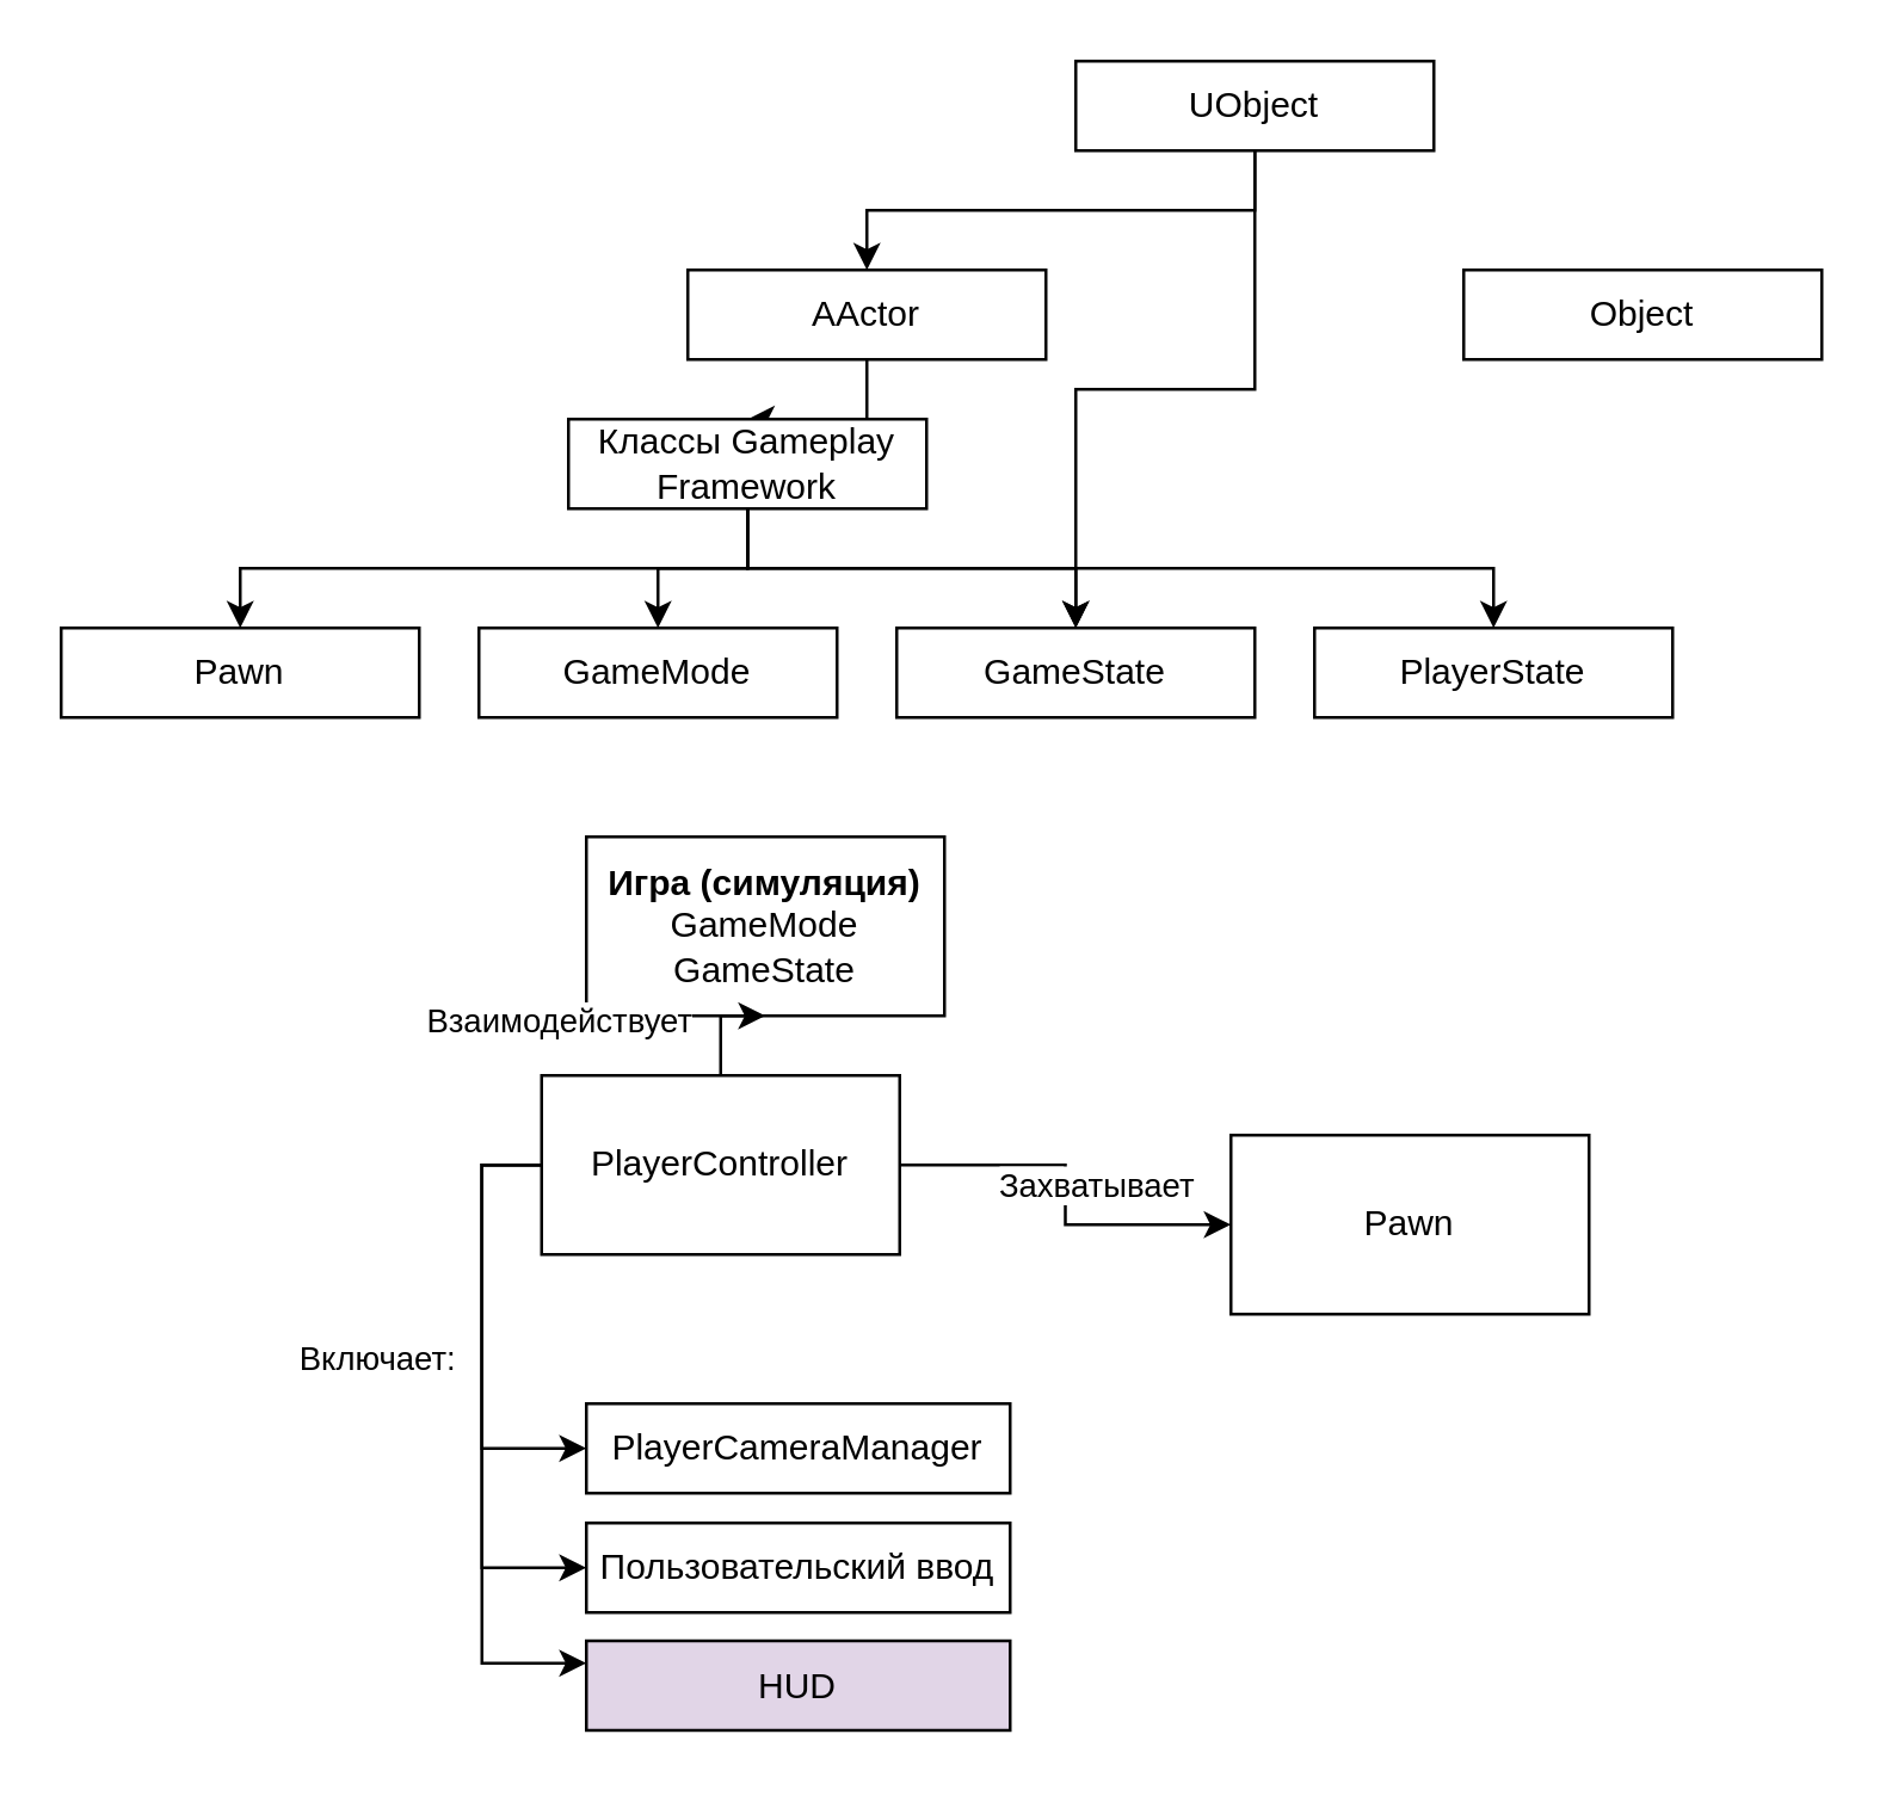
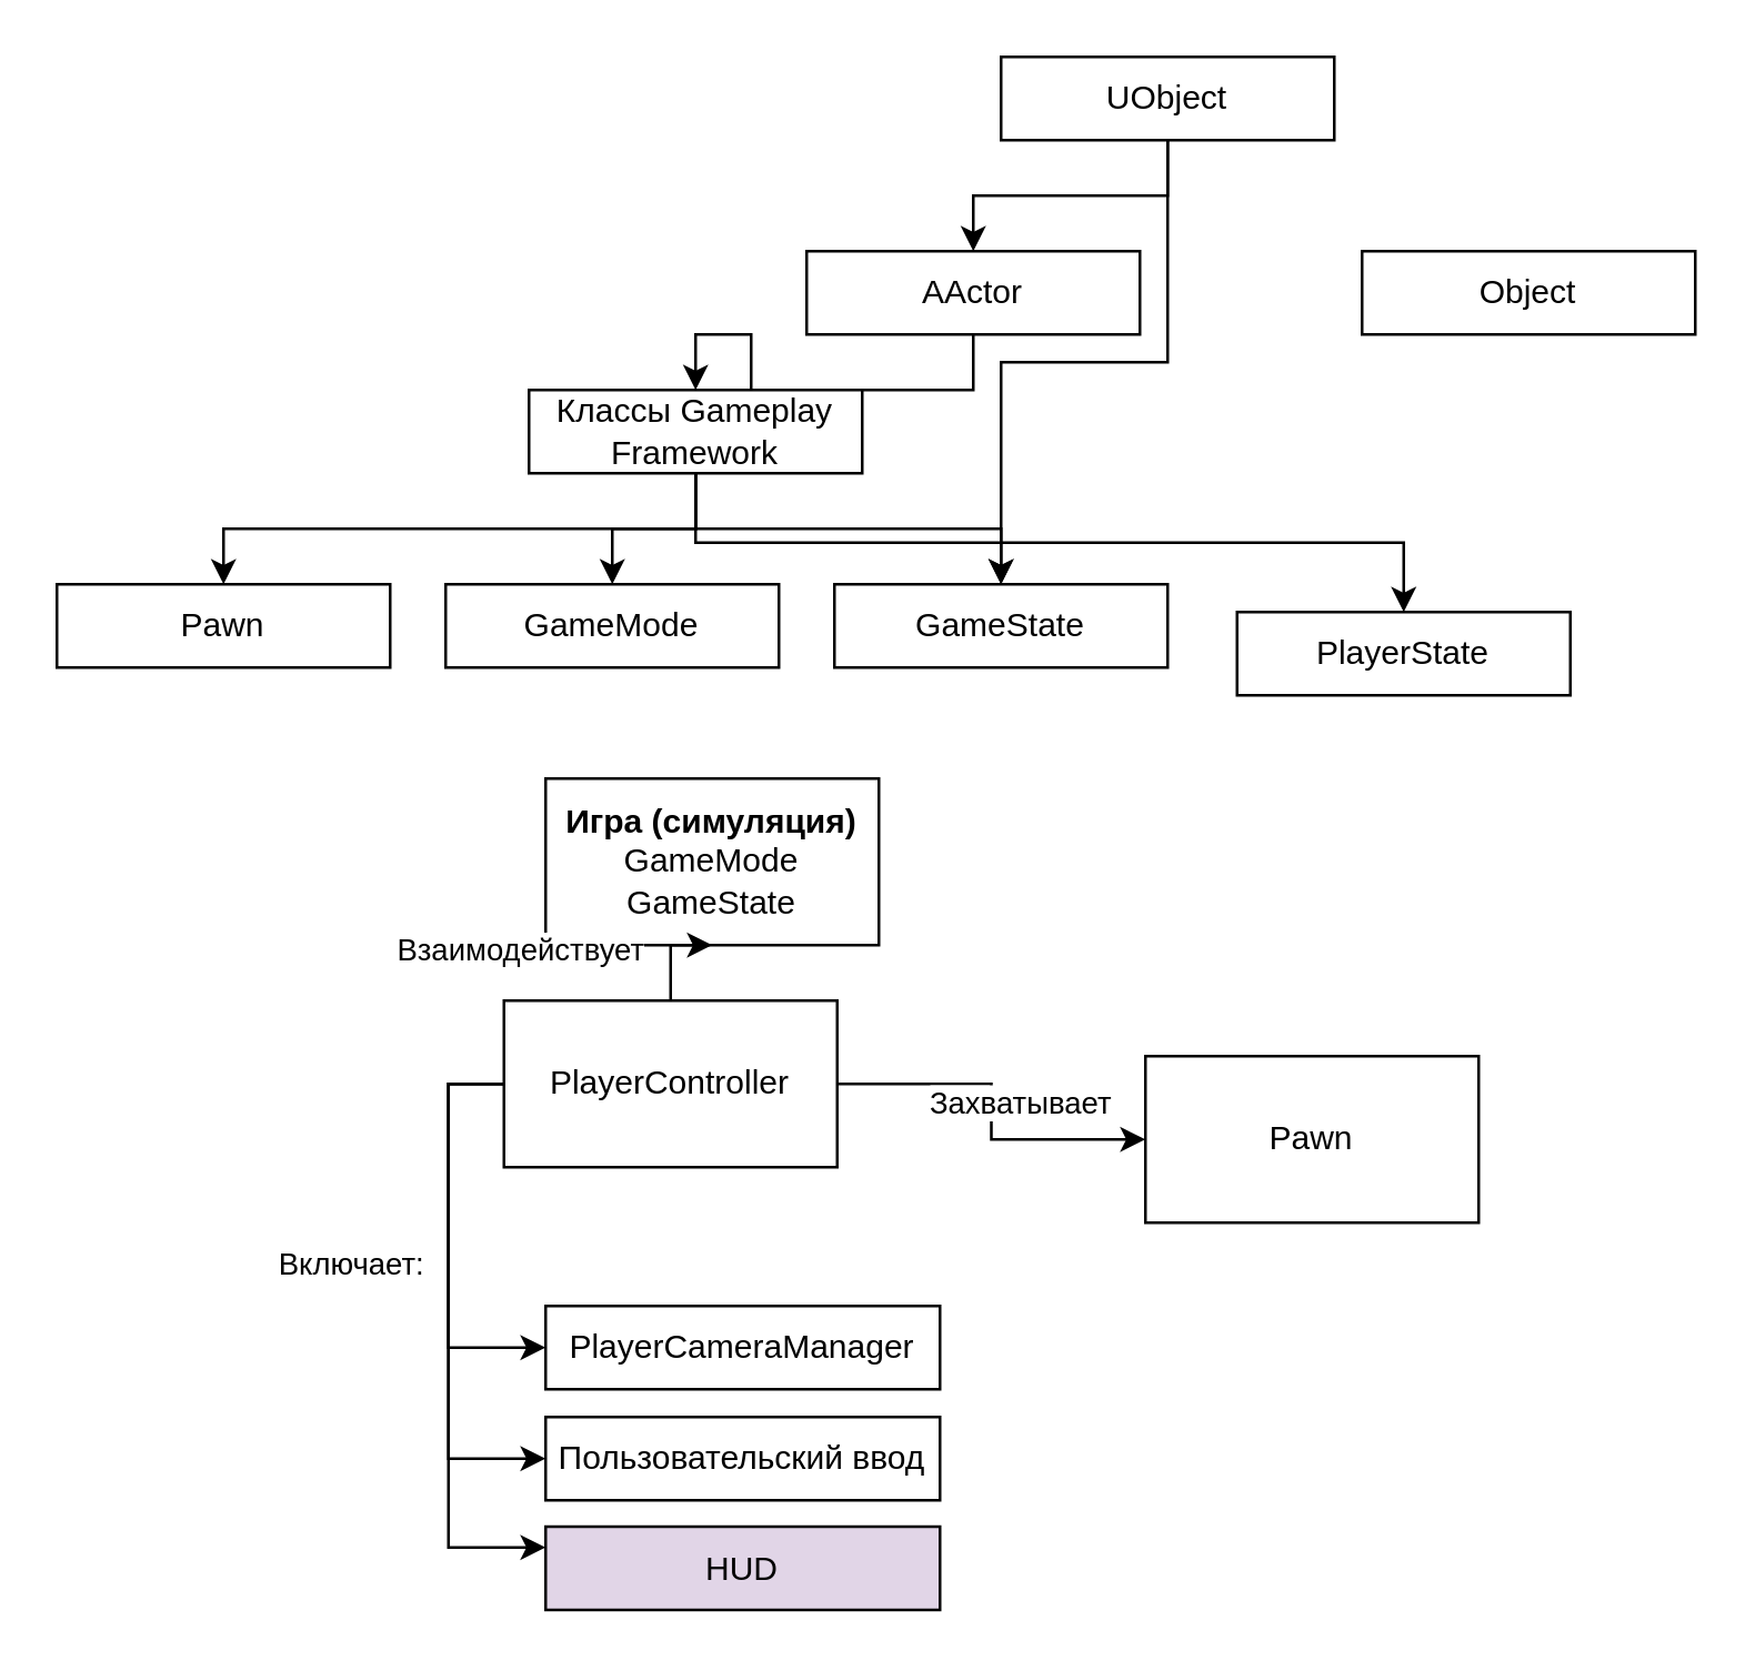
  <mxCell id="0" />
  <mxCell id="1" parent="0" />
  <mxCell id="2" style="edgeStyle=orthogonalEdgeStyle;rounded=0;orthogonalLoop=1;jettySize=auto;html=1;exitX=0.5;exitY=1;exitDx=0;exitDy=0;" edge="1" parent="1" source="4" target="7"><mxGeometry relative="1" as="geometry" /></mxCell>
  <mxCell id="3" style="edgeStyle=orthogonalEdgeStyle;rounded=0;orthogonalLoop=1;jettySize=auto;html=1;exitX=0.5;exitY=1;exitDx=0;exitDy=0;" edge="1" parent="1" source="4" target="14"><mxGeometry relative="1" as="geometry" /></mxCell>
  <mxCell id="4" value="UObject" style="rounded=0;whiteSpace=wrap;html=1;" vertex="1" parent="1"><mxGeometry x="360" y="20" width="120" height="30" as="geometry" /></mxCell>
  <mxCell id="5" value="Object" style="rounded=0;whiteSpace=wrap;html=1;" vertex="1" parent="1"><mxGeometry x="490" y="90" width="120" height="30" as="geometry" /></mxCell>
  <mxCell id="6" style="edgeStyle=orthogonalEdgeStyle;rounded=0;orthogonalLoop=1;jettySize=auto;html=1;exitX=0.5;exitY=1;exitDx=0;exitDy=0;" edge="1" parent="1" source="7" target="12"><mxGeometry relative="1" as="geometry" /></mxCell>
- <mxCell id="7" value="AActor" style="rounded=0;whiteSpace=wrap;html=1;" vertex="1" parent="1"><mxGeometry x="230" y="90" width="120" height="30" as="geometry" /></mxCell>
+ <mxCell id="7" value="AActor" style="rounded=0;whiteSpace=wrap;html=1;" vertex="1" parent="1"><mxGeometry x="290" y="90" width="120" height="30" as="geometry" /></mxCell>
  <mxCell id="8" style="edgeStyle=orthogonalEdgeStyle;rounded=0;orthogonalLoop=1;jettySize=auto;html=1;exitX=0.5;exitY=1;exitDx=0;exitDy=0;" edge="1" parent="1" source="12" target="13"><mxGeometry relative="1" as="geometry" /></mxCell>
  <mxCell id="9" style="edgeStyle=orthogonalEdgeStyle;rounded=0;orthogonalLoop=1;jettySize=auto;html=1;exitX=0.5;exitY=1;exitDx=0;exitDy=0;" edge="1" parent="1" source="12" target="14"><mxGeometry relative="1" as="geometry" /></mxCell>
  <mxCell id="10" style="edgeStyle=orthogonalEdgeStyle;rounded=0;orthogonalLoop=1;jettySize=auto;html=1;exitX=0.5;exitY=1;exitDx=0;exitDy=0;" edge="1" parent="1" source="12" target="16"><mxGeometry relative="1" as="geometry" /></mxCell>
  <mxCell id="11" style="edgeStyle=orthogonalEdgeStyle;rounded=0;orthogonalLoop=1;jettySize=auto;html=1;exitX=0.5;exitY=1;exitDx=0;exitDy=0;" edge="1" parent="1" source="12" target="15"><mxGeometry relative="1" as="geometry" /></mxCell>
  <mxCell id="12" value="Классы Gameplay Framework" style="rounded=0;whiteSpace=wrap;html=1;" vertex="1" parent="1"><mxGeometry x="190" y="140" width="120" height="30" as="geometry" /></mxCell>
  <mxCell id="13" value="GameMode" style="rounded=0;whiteSpace=wrap;html=1;" vertex="1" parent="1"><mxGeometry x="160" y="210" width="120" height="30" as="geometry" /></mxCell>
  <mxCell id="14" value="GameState" style="rounded=0;whiteSpace=wrap;html=1;" vertex="1" parent="1"><mxGeometry x="300" y="210" width="120" height="30" as="geometry" /></mxCell>
- <mxCell id="15" value="PlayerState" style="rounded=0;whiteSpace=wrap;html=1;" vertex="1" parent="1"><mxGeometry x="440" y="210" width="120" height="30" as="geometry" /></mxCell>
+ <mxCell id="15" value="PlayerState" style="rounded=0;whiteSpace=wrap;html=1;" vertex="1" parent="1"><mxGeometry x="445" y="220" width="120" height="30" as="geometry" /></mxCell>
  <mxCell id="16" value="Pawn" style="rounded=0;whiteSpace=wrap;html=1;" vertex="1" parent="1"><mxGeometry x="20" y="210" width="120" height="30" as="geometry" /></mxCell>
  <mxCell id="17" value="&lt;b&gt;Игра (симуляция)&lt;/b&gt;&lt;br&gt;GameMode&lt;br&gt;GameState" style="rounded=0;whiteSpace=wrap;html=1;" vertex="1" parent="1"><mxGeometry x="196" y="280" width="120" height="60" as="geometry" /></mxCell>
  <mxCell id="18" value="Захватывает" style="edgeStyle=orthogonalEdgeStyle;rounded=0;orthogonalLoop=1;jettySize=auto;html=1;exitX=1;exitY=0.5;exitDx=0;exitDy=0;" edge="1" parent="1" source="24" target="25"><mxGeometry x="-0.053" y="10" relative="1" as="geometry"><mxPoint as="offset" /></mxGeometry></mxCell>
  <mxCell id="19" value="Взаимодействует" style="edgeStyle=orthogonalEdgeStyle;rounded=0;orthogonalLoop=1;jettySize=auto;html=1;exitX=0.5;exitY=0;exitDx=0;exitDy=0;" edge="1" parent="1" source="24" target="17"><mxGeometry y="54" relative="1" as="geometry"><mxPoint as="offset" /></mxGeometry></mxCell>
  <mxCell id="20" style="edgeStyle=orthogonalEdgeStyle;rounded=0;orthogonalLoop=1;jettySize=auto;html=1;exitX=0;exitY=0.5;exitDx=0;exitDy=0;entryX=0;entryY=0.25;entryDx=0;entryDy=0;" edge="1" parent="1" source="24" target="28"><mxGeometry relative="1" as="geometry" /></mxCell>
  <mxCell id="21" style="edgeStyle=orthogonalEdgeStyle;rounded=0;orthogonalLoop=1;jettySize=auto;html=1;exitX=0;exitY=0.5;exitDx=0;exitDy=0;entryX=0;entryY=0.5;entryDx=0;entryDy=0;" edge="1" parent="1" source="24" target="26"><mxGeometry relative="1" as="geometry" /></mxCell>
  <mxCell id="22" style="edgeStyle=orthogonalEdgeStyle;rounded=0;orthogonalLoop=1;jettySize=auto;html=1;exitX=0;exitY=0.5;exitDx=0;exitDy=0;entryX=0;entryY=0.5;entryDx=0;entryDy=0;" edge="1" parent="1" source="24" target="27"><mxGeometry relative="1" as="geometry" /></mxCell>
  <mxCell id="23" value="Включает:" style="edgeLabel;html=1;align=center;verticalAlign=middle;resizable=0;points=[];" vertex="1" connectable="0" parent="22"><mxGeometry x="0.121" y="-2" relative="1" as="geometry"><mxPoint x="-34" as="offset" /></mxGeometry></mxCell>
  <mxCell id="24" value="PlayerController" style="rounded=0;whiteSpace=wrap;html=1;" vertex="1" parent="1"><mxGeometry x="181" y="360" width="120" height="60" as="geometry" /></mxCell>
  <mxCell id="25" value="Pawn" style="rounded=0;whiteSpace=wrap;html=1;" vertex="1" parent="1"><mxGeometry x="412" y="380" width="120" height="60" as="geometry" /></mxCell>
  <mxCell id="26" value="Пользовательский ввод" style="rounded=0;whiteSpace=wrap;html=1;" vertex="1" parent="1"><mxGeometry x="196" y="510" width="142" height="30" as="geometry" /></mxCell>
  <mxCell id="27" value="PlayerCameraManager" style="rounded=0;whiteSpace=wrap;html=1;" vertex="1" parent="1"><mxGeometry x="196" y="470" width="142" height="30" as="geometry" /></mxCell>
  <mxCell id="28" value="HUD" style="rounded=0;whiteSpace=wrap;html=1;fillColor=#e1d5e7;" vertex="1" parent="1"><mxGeometry x="196" y="549.5" width="142" height="30" as="geometry" /></mxCell>
